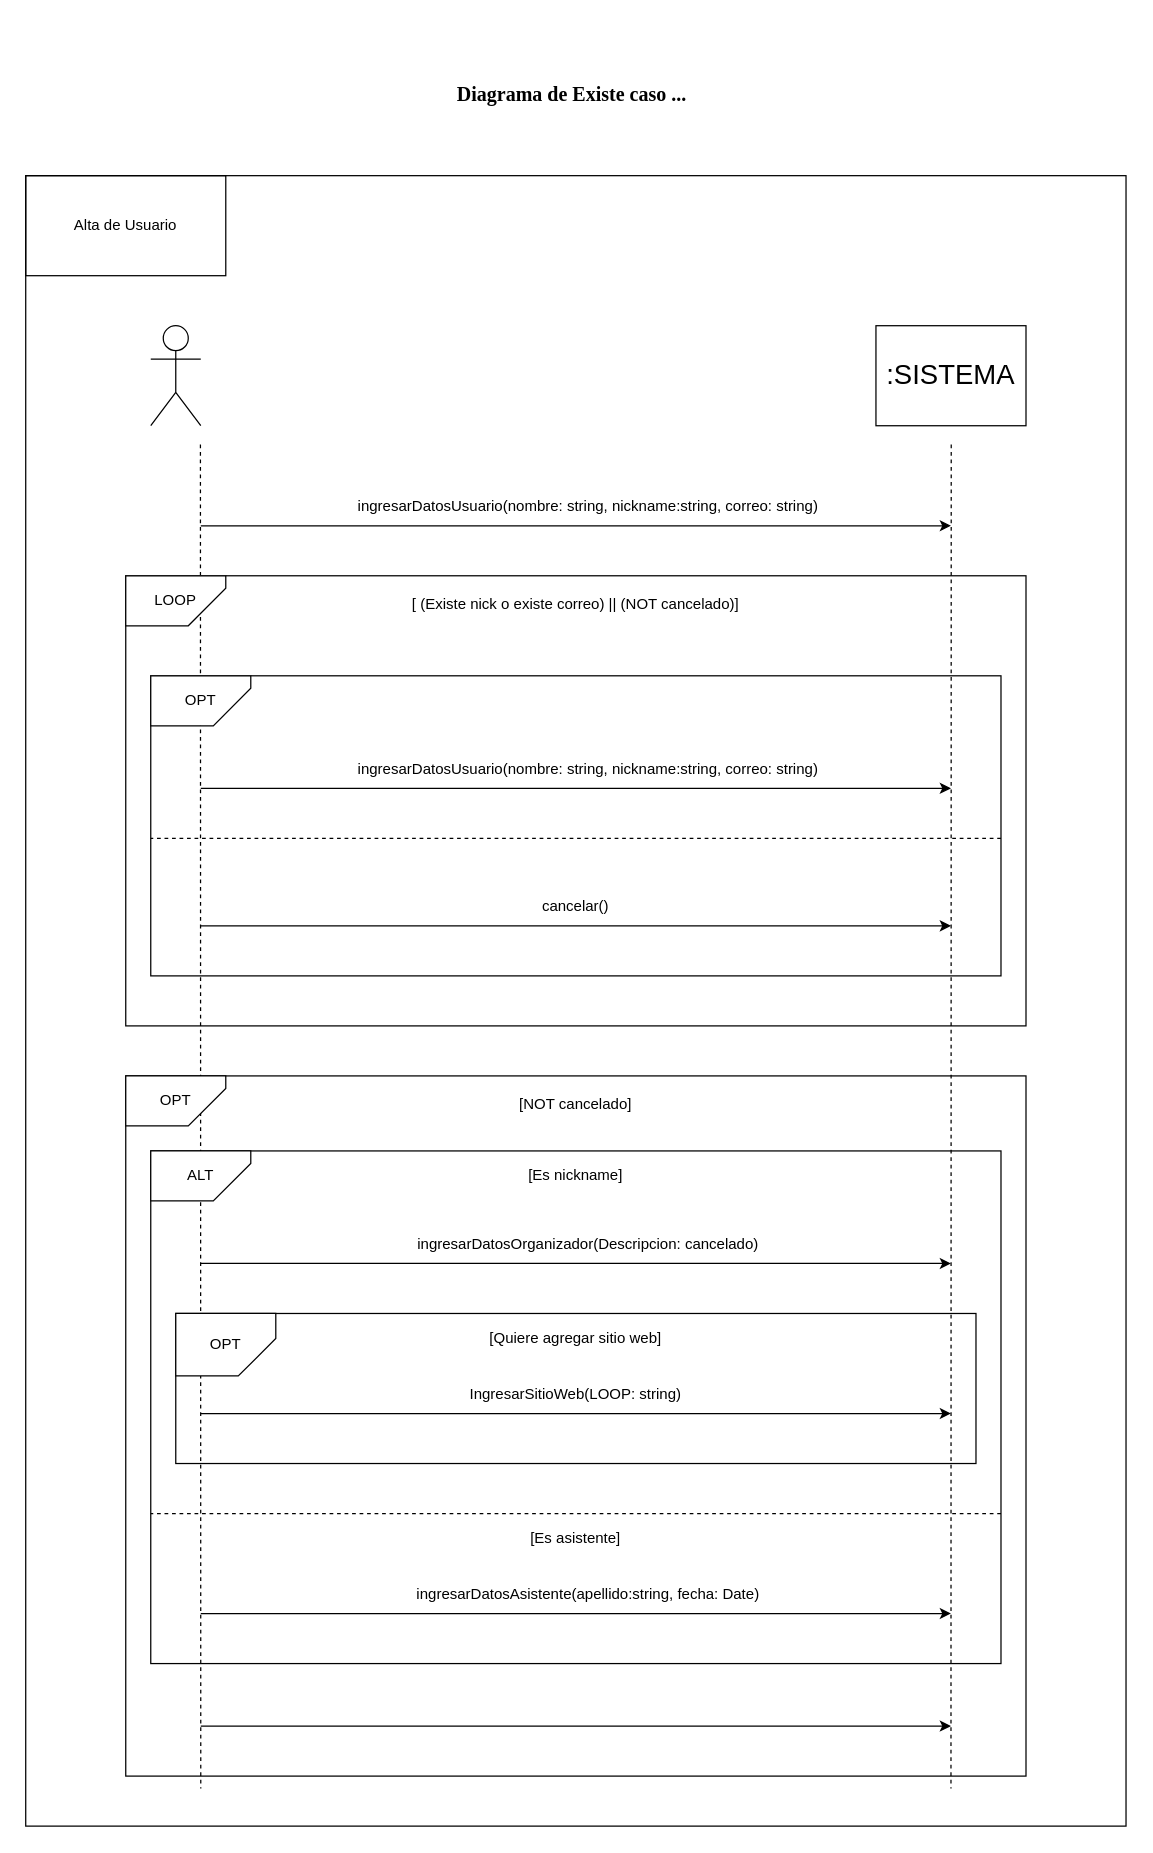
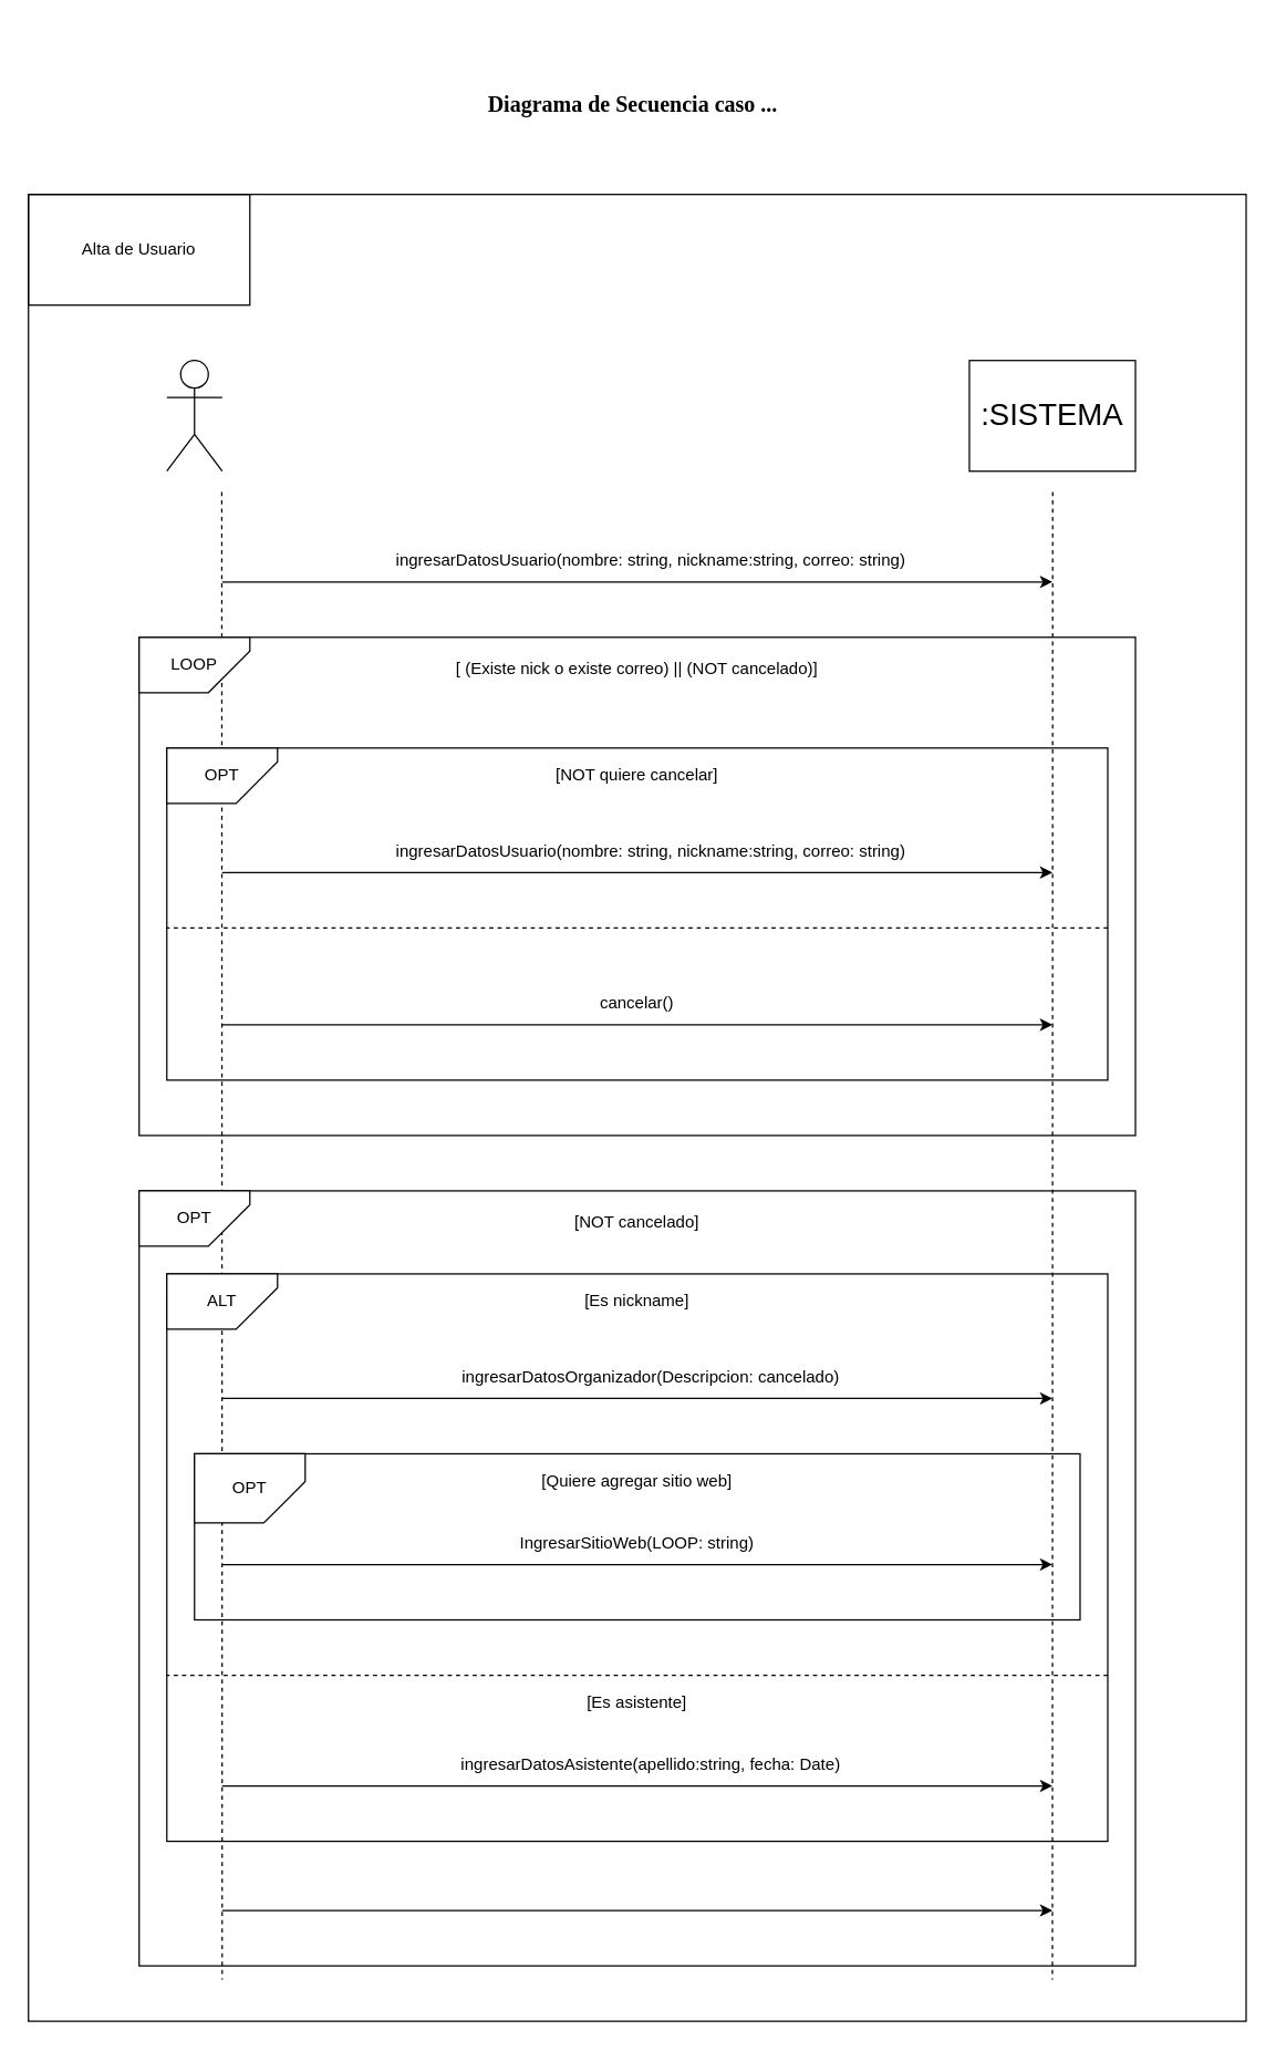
  <mxCell id="0" />
  <mxCell id="1" parent="0" />
- <mxCell id="2" value="&lt;font face=&quot;Times New Roman&quot;&gt;&lt;span style=&quot;font-size: 16px;&quot;&gt;&lt;b&gt;Diagrama de Existe caso ...&lt;/b&gt;&lt;/span&gt;&lt;/font&gt;" style="text;html=1;align=center;verticalAlign=middle;whiteSpace=wrap;rounded=0;" vertex="1" parent="1"><mxGeometry x="227" y="20" width="460" height="110" as="geometry" /></mxCell>
+ <mxCell id="2" value="&lt;font face=&quot;Times New Roman&quot;&gt;&lt;span style=&quot;font-size: 16px;&quot;&gt;&lt;b&gt;Diagrama de Secuencia caso ...&lt;/b&gt;&lt;/span&gt;&lt;/font&gt;" style="text;html=1;align=center;verticalAlign=middle;whiteSpace=wrap;rounded=0;" vertex="1" parent="1"><mxGeometry x="227" y="20" width="460" height="110" as="geometry" /></mxCell>
  <mxCell id="3" value="Alta de Usuario" style="rounded=0;whiteSpace=wrap;html=1;" vertex="1" parent="1"><mxGeometry x="20" y="140" width="160" height="80" as="geometry" /></mxCell>
  <mxCell id="4" value="" style="shape=umlActor;verticalLabelPosition=bottom;verticalAlign=top;html=1;outlineConnect=0;" vertex="1" parent="1"><mxGeometry x="120" y="260" width="40" height="80" as="geometry" /></mxCell>
  <mxCell id="5" value="&lt;font style=&quot;font-size: 22px;&quot;&gt;:SISTEMA&lt;/font&gt;" style="rounded=0;whiteSpace=wrap;html=1;" vertex="1" parent="1"><mxGeometry x="700" y="260" width="120" height="80" as="geometry" /></mxCell>
  <mxCell id="6" value="" style="endArrow=classic;html=1;rounded=0;" edge="1" parent="1"><mxGeometry width="50" height="50" relative="1" as="geometry"><mxPoint x="160" y="420" as="sourcePoint" /><mxPoint x="760" y="420" as="targetPoint" /></mxGeometry></mxCell>
  <mxCell id="7" value="ingresarDatosUsuario(nombre: string, nickname:string, correo: string)" style="text;html=1;align=center;verticalAlign=middle;whiteSpace=wrap;rounded=0;" vertex="1" parent="1"><mxGeometry x="230" y="390" width="480" height="30" as="geometry" /></mxCell>
  <mxCell id="8" value="" style="endArrow=none;dashed=1;html=1;rounded=0;" edge="1" parent="1"><mxGeometry width="50" height="50" relative="1" as="geometry"><mxPoint x="159.72" y="355" as="sourcePoint" /><mxPoint x="160" y="1430" as="targetPoint" /></mxGeometry></mxCell>
  <mxCell id="9" value="" style="endArrow=none;dashed=1;html=1;rounded=0;" edge="1" parent="1"><mxGeometry width="50" height="50" relative="1" as="geometry"><mxPoint x="760.2" y="355" as="sourcePoint" /><mxPoint x="760" y="1430" as="targetPoint" /></mxGeometry></mxCell>
  <mxCell id="10" value="" style="group" vertex="1" connectable="0" parent="1"><mxGeometry x="100" y="460" width="740" height="360" as="geometry" /></mxCell>
  <mxCell id="11" value="" style="rounded=0;whiteSpace=wrap;html=1;fillColor=none;" vertex="1" parent="10"><mxGeometry width="720" height="360" as="geometry" /></mxCell>
  <mxCell id="12" value="LOOP" style="shape=card;whiteSpace=wrap;html=1;flipV=1;flipH=1;" vertex="1" parent="10"><mxGeometry width="80" height="40" as="geometry" /></mxCell>
  <mxCell id="13" value="[ (Existe nick o existe correo) || (NOT cancelado)]" style="text;html=1;align=center;verticalAlign=middle;whiteSpace=wrap;rounded=0;" vertex="1" parent="10"><mxGeometry x="120" width="480" height="46.667" as="geometry" /></mxCell>
  <mxCell id="14" value="" style="group" vertex="1" connectable="0" parent="10"><mxGeometry x="20" y="80" width="720" height="240" as="geometry" /></mxCell>
  <mxCell id="15" value="" style="rounded=0;whiteSpace=wrap;html=1;fillColor=none;" vertex="1" parent="14"><mxGeometry width="680" height="240" as="geometry" /></mxCell>
  <mxCell id="16" value="OPT" style="shape=card;whiteSpace=wrap;html=1;flipV=1;flipH=1;" vertex="1" parent="14"><mxGeometry width="80" height="40" as="geometry" /></mxCell>
+ <mxCell id="17" value="[NOT quiere cancelar]" style="text;html=1;align=center;verticalAlign=middle;whiteSpace=wrap;rounded=0;" vertex="1" parent="14"><mxGeometry x="100" width="480" height="40" as="geometry" /></mxCell>
  <mxCell id="18" value="" style="endArrow=classic;html=1;rounded=0;" edge="1" parent="14"><mxGeometry width="50" height="50" relative="1" as="geometry"><mxPoint x="40" y="90" as="sourcePoint" /><mxPoint x="640" y="90" as="targetPoint" /></mxGeometry></mxCell>
  <mxCell id="19" value="ingresarDatosUsuario(nombre: string, nickname:string, correo: string)" style="text;html=1;align=center;verticalAlign=middle;whiteSpace=wrap;rounded=0;" vertex="1" parent="14"><mxGeometry x="110" y="60" width="480" height="30" as="geometry" /></mxCell>
  <mxCell id="20" value="" style="endArrow=none;dashed=1;html=1;rounded=0;" edge="1" parent="14"><mxGeometry width="50" height="50" relative="1" as="geometry"><mxPoint x="680" y="130" as="sourcePoint" /><mxPoint y="130" as="targetPoint" /></mxGeometry></mxCell>
  <mxCell id="21" value="cancelar()" style="text;html=1;align=center;verticalAlign=middle;whiteSpace=wrap;rounded=0;" vertex="1" parent="14"><mxGeometry x="100" y="170" width="480" height="30" as="geometry" /></mxCell>
  <mxCell id="22" value="" style="endArrow=classic;html=1;rounded=0;" edge="1" parent="14"><mxGeometry width="50" height="50" relative="1" as="geometry"><mxPoint x="40" y="200" as="sourcePoint" /><mxPoint x="640" y="200" as="targetPoint" /></mxGeometry></mxCell>
  <mxCell id="23" value="" style="group" connectable="0" vertex="1" parent="1"><mxGeometry x="100" y="860" width="740" height="570" as="geometry" /></mxCell>
  <mxCell id="24" value="" style="rounded=0;whiteSpace=wrap;html=1;fillColor=none;" vertex="1" parent="23"><mxGeometry width="720" height="560" as="geometry" /></mxCell>
  <mxCell id="25" value="OPT" style="shape=card;whiteSpace=wrap;html=1;flipV=1;flipH=1;" vertex="1" parent="23"><mxGeometry width="80" height="40" as="geometry" /></mxCell>
  <mxCell id="26" value="[NOT cancelado]" style="text;html=1;align=center;verticalAlign=middle;whiteSpace=wrap;rounded=0;" vertex="1" parent="23"><mxGeometry x="120" width="480" height="46.667" as="geometry" /></mxCell>
  <mxCell id="27" value="" style="endArrow=classic;html=1;rounded=0;" edge="1" parent="23"><mxGeometry width="50" height="50" relative="1" as="geometry"><mxPoint x="60" y="520" as="sourcePoint" /><mxPoint x="660" y="520" as="targetPoint" /></mxGeometry></mxCell>
  <mxCell id="28" value="" style="rounded=0;whiteSpace=wrap;html=1;fillColor=none;movable=1;resizable=1;rotatable=1;deletable=1;editable=1;locked=0;connectable=1;" vertex="1" parent="1"><mxGeometry x="20" y="140" width="880" height="1320" as="geometry" /></mxCell>
  <mxCell id="29" value="" style="group" connectable="0" vertex="1" parent="1"><mxGeometry x="120" y="920" width="720" height="480" as="geometry" /></mxCell>
  <mxCell id="30" value="" style="rounded=0;whiteSpace=wrap;html=1;fillColor=none;" vertex="1" parent="29"><mxGeometry width="680" height="410" as="geometry" /></mxCell>
  <mxCell id="31" value="ALT" style="shape=card;whiteSpace=wrap;html=1;flipV=1;flipH=1;" vertex="1" parent="29"><mxGeometry width="80" height="40" as="geometry" /></mxCell>
  <mxCell id="32" value="[Es nickname]" style="text;html=1;align=center;verticalAlign=middle;whiteSpace=wrap;rounded=0;" vertex="1" parent="29"><mxGeometry x="100" width="480" height="40" as="geometry" /></mxCell>
  <mxCell id="33" value="" style="endArrow=classic;html=1;rounded=0;" edge="1" parent="29"><mxGeometry width="50" height="50" relative="1" as="geometry"><mxPoint x="40" y="90" as="sourcePoint" /><mxPoint x="640" y="90" as="targetPoint" /></mxGeometry></mxCell>
  <mxCell id="34" value="ingresarDatosOrganizador(Descripcion: cancelado)" style="text;html=1;align=center;verticalAlign=middle;whiteSpace=wrap;rounded=0;" vertex="1" parent="29"><mxGeometry x="110" y="60" width="480" height="30" as="geometry" /></mxCell>
  <mxCell id="35" value="" style="rounded=0;whiteSpace=wrap;html=1;fillColor=none;" vertex="1" parent="29"><mxGeometry x="20" y="130" width="640" height="120" as="geometry" /></mxCell>
  <mxCell id="36" value="[Quiere agregar sitio web]" style="text;html=1;align=center;verticalAlign=middle;whiteSpace=wrap;rounded=0;" vertex="1" parent="29"><mxGeometry x="100" y="130" width="480" height="40" as="geometry" /></mxCell>
  <mxCell id="37" value="" style="endArrow=classic;html=1;rounded=0;" edge="1" parent="29"><mxGeometry width="50" height="50" relative="1" as="geometry"><mxPoint x="40" y="210" as="sourcePoint" /><mxPoint x="640" y="210" as="targetPoint" /></mxGeometry></mxCell>
  <mxCell id="38" value="IngresarSitioWeb(LOOP: string)" style="text;html=1;align=center;verticalAlign=middle;whiteSpace=wrap;rounded=0;" vertex="1" parent="29"><mxGeometry x="100" y="180" width="480" height="30" as="geometry" /></mxCell>
  <mxCell id="39" value="" style="endArrow=none;dashed=1;html=1;rounded=0;" edge="1" parent="29"><mxGeometry width="50" height="50" relative="1" as="geometry"><mxPoint x="680" y="290" as="sourcePoint" /><mxPoint y="290" as="targetPoint" /></mxGeometry></mxCell>
  <mxCell id="40" value="[Es asistente]" style="text;html=1;align=center;verticalAlign=middle;whiteSpace=wrap;rounded=0;" vertex="1" parent="29"><mxGeometry x="100" y="290" width="480" height="40" as="geometry" /></mxCell>
  <mxCell id="41" value="" style="endArrow=classic;html=1;rounded=0;" edge="1" parent="29"><mxGeometry width="50" height="50" relative="1" as="geometry"><mxPoint x="40" y="370" as="sourcePoint" /><mxPoint x="640" y="370" as="targetPoint" /></mxGeometry></mxCell>
  <mxCell id="42" value="ingresarDatosAsistente(apellido:string, fecha: Date)" style="text;html=1;align=center;verticalAlign=middle;whiteSpace=wrap;rounded=0;" vertex="1" parent="29"><mxGeometry x="110" y="340" width="480" height="30" as="geometry" /></mxCell>
  <mxCell id="43" value="OPT" style="shape=card;whiteSpace=wrap;html=1;flipV=1;flipH=1;" vertex="1" parent="29"><mxGeometry x="20" y="130" width="80" height="50" as="geometry" /></mxCell>
